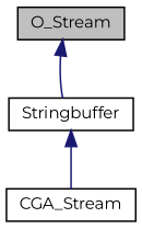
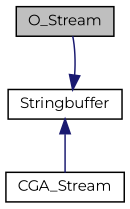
  digraph {
    fontname=Montserrat
    node [color=black fontname=Montserrat fontsize=10 shape=record]
    edge [color=midnightblue dir=back fontname=Montserrat fontsize=10 labelfontname=Helvetica labelfontsize=10 style=solid]
    n1 [fillcolor=grey75 fontcolor=black height=0.2 label=O_Stream style=filled width=0.4]
    n2 [height=0.2 label=CGA_Stream width=0.4]
    n3 [height=0.2 label=Stringbuffer width=0.4]
-   n1 -> n3
+   n3 -> n1
    n3 -> n2
  }
